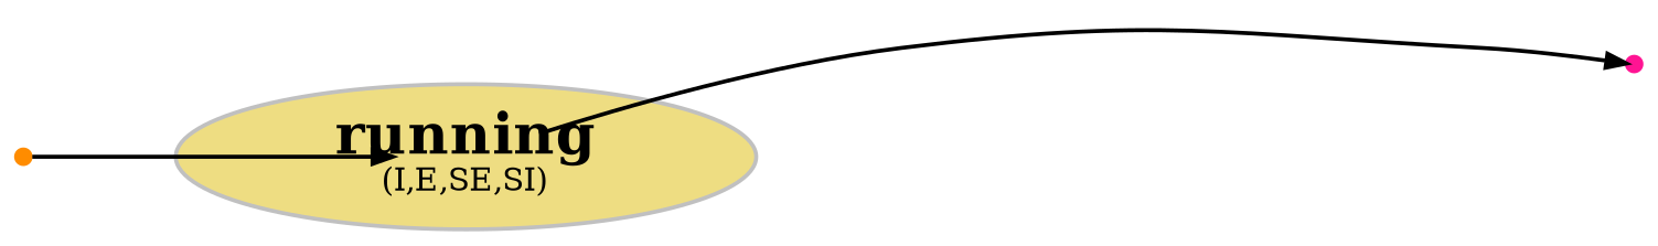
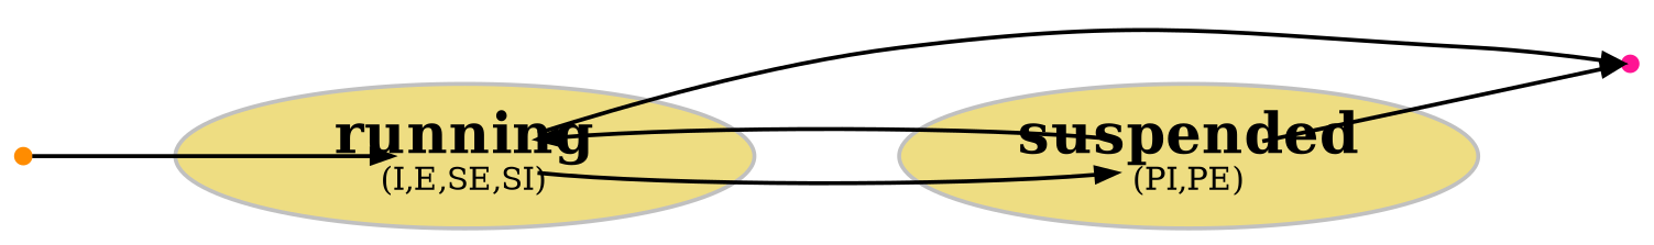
  digraph {
    compound=true
    rankdir=LR
    node [color=gray shape=point]
    edge [arrowsize=0.5]
    ENTRY [color=darkorange]
    n2 [fillcolor=lightgoldenrod fixedsize=shape label=<<b>running</b><br/><font point-size="8">(I,E,SE,SI)</font>> shape=oval style=filled width=2]
    EXIT [color=deeppink]
+   n4 [fillcolor=lightgoldenrod fixedsize=shape label=<<b>suspended</b><br/><font point-size="8">(PI,PE)</font>> shape=oval style=filled width=2]
    ENTRY -> n2
    n2 -> EXIT
+   n2 -> n4
+   n4 -> n2
+   n4 -> EXIT
  }
